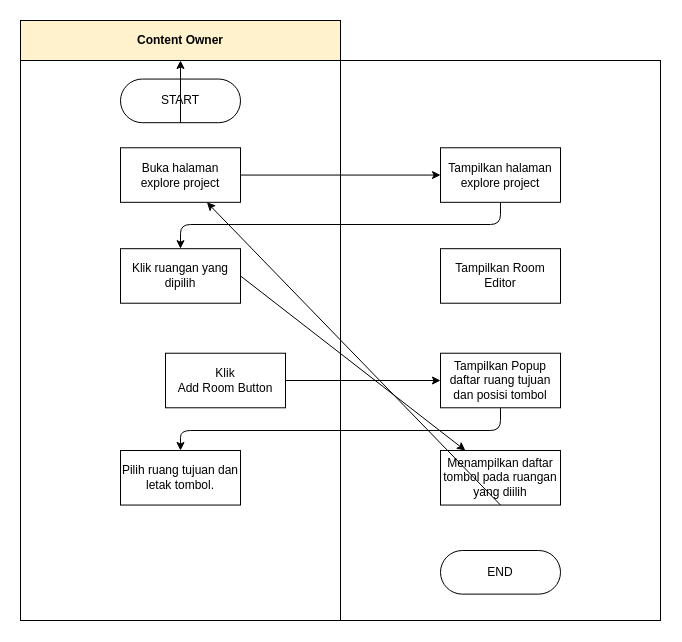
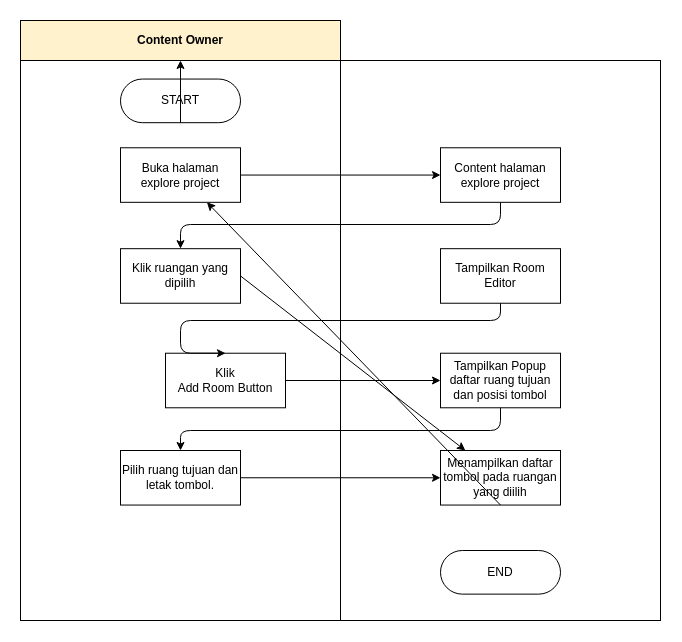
  <mxCell id="0" />
  <mxCell id="1" parent="0" />
  <mxCell id="2" value="Content Owner" style="rounded=0;whiteSpace=wrap;html=1;fontStyle=1;fillColor=#fff2cc;" parent="1" vertex="1"><mxGeometry x="20" y="20" width="320" height="40" as="geometry" /></mxCell>
  <mxCell id="3" value="" style="group" parent="1" vertex="1" connectable="0"><mxGeometry x="20" y="60" width="640" height="560" as="geometry" /></mxCell>
  <mxCell id="4" value="" style="rounded=0;whiteSpace=wrap;html=1;fontStyle=1" parent="3" vertex="1"><mxGeometry width="320" height="560" as="geometry" /></mxCell>
  <mxCell id="5" value="" style="rounded=0;whiteSpace=wrap;html=1;fontStyle=1" parent="3" vertex="1"><mxGeometry x="320" width="320" height="560" as="geometry" /></mxCell>
  <mxCell id="6" value="START" style="rounded=1;whiteSpace=wrap;html=1;arcSize=50;" parent="3" vertex="1"><mxGeometry x="100" y="18.545" width="120" height="43.636" as="geometry" /></mxCell>
  <mxCell id="7" value="Buka halaman&lt;div&gt;explore project&lt;br&gt;&lt;/div&gt;" style="rounded=0;whiteSpace=wrap;html=1;" parent="3" vertex="1"><mxGeometry x="100" y="87.273" width="120" height="54.545" as="geometry" /></mxCell>
  <mxCell id="8" value="" style="endArrow=classic;html=1;exitX=0.5;exitY=1;exitDx=0;exitDy=0;" parent="3" source="6" target="2" edge="1"><mxGeometry width="50" height="50" relative="1" as="geometry"><mxPoint x="360" y="204.0" as="sourcePoint" /><mxPoint x="410" y="149.455" as="targetPoint" /></mxGeometry></mxCell>
- <mxCell id="9" value="Tampilkan halaman&lt;div&gt;explore project&lt;br&gt;&lt;/div&gt;" style="rounded=0;whiteSpace=wrap;html=1;" parent="3" vertex="1"><mxGeometry x="420" y="87.273" width="120" height="54.545" as="geometry" /></mxCell>
+ <mxCell id="9" value="Content halaman&lt;div&gt;explore project&lt;br&gt;&lt;/div&gt;" style="rounded=0;whiteSpace=wrap;html=1;" parent="3" vertex="1"><mxGeometry x="420" y="87.273" width="120" height="54.545" as="geometry" /></mxCell>
  <mxCell id="10" value="Klik ruangan yang dipilih" style="rounded=0;whiteSpace=wrap;html=1;" parent="3" vertex="1"><mxGeometry x="100" y="188.182" width="120" height="54.545" as="geometry" /></mxCell>
  <mxCell id="11" value="" style="endArrow=classic;html=1;" parent="3" source="7" target="9" edge="1"><mxGeometry width="50" height="50" relative="1" as="geometry"><mxPoint x="360" y="196.364" as="sourcePoint" /><mxPoint x="410" y="141.818" as="targetPoint" /></mxGeometry></mxCell>
  <mxCell id="12" value="" style="endArrow=classic;html=1;entryX=0.5;entryY=0;entryDx=0;entryDy=0;edgeStyle=orthogonalEdgeStyle;exitX=0.5;exitY=1;exitDx=0;exitDy=0;" parent="3" target="10" edge="1" source="9"><mxGeometry width="50" height="50" relative="1" as="geometry"><mxPoint x="480" y="152.727" as="sourcePoint" /><mxPoint x="410" y="130.909" as="targetPoint" /><Array as="points"><mxPoint x="480" y="164" /><mxPoint x="160" y="164" /></Array></mxGeometry></mxCell>
  <mxCell id="13" value="" style="endArrow=classic;html=1;exitX=1;exitY=0.5;exitDx=0;exitDy=0;" parent="3" source="10" target="21" edge="1"><mxGeometry width="50" height="50" relative="1" as="geometry"><mxPoint x="360" y="163.636" as="sourcePoint" /><mxPoint x="430" y="245.455" as="targetPoint" /></mxGeometry></mxCell>
  <mxCell id="14" value="Tampilkan Room Editor" style="rounded=0;whiteSpace=wrap;html=1;" vertex="1" parent="3"><mxGeometry x="420" y="188.182" width="120" height="54.545" as="geometry" /></mxCell>
  <mxCell id="15" value="&lt;div&gt;Klik&lt;/div&gt;&lt;div&gt;Add Room Button&lt;/div&gt;" style="rounded=0;whiteSpace=wrap;html=1;" vertex="1" parent="3"><mxGeometry x="145" y="292.732" width="120" height="54.545" as="geometry" /></mxCell>
+ <mxCell id="16" value="" style="endArrow=classic;html=1;entryX=0.5;entryY=0;entryDx=0;entryDy=0;edgeStyle=orthogonalEdgeStyle;exitX=0.5;exitY=1;exitDx=0;exitDy=0;" edge="1" parent="3" source="14" target="15"><mxGeometry width="50" height="50" relative="1" as="geometry"><mxPoint x="490" y="151.818" as="sourcePoint" /><mxPoint x="170" y="198.182" as="targetPoint" /><Array as="points"><mxPoint x="480" y="260" /><mxPoint x="160" y="260" /></Array></mxGeometry></mxCell>
  <mxCell id="17" value="" style="endArrow=classic;html=1;exitX=1;exitY=0.5;exitDx=0;exitDy=0;entryX=0;entryY=0.5;entryDx=0;entryDy=0;" edge="1" parent="3" source="15"><mxGeometry width="50" height="50" relative="1" as="geometry"><mxPoint x="360" y="250" as="sourcePoint" /><mxPoint x="420" y="320" as="targetPoint" /></mxGeometry></mxCell>
  <mxCell id="18" value="Tampilkan Popup daftar ruang tujuan dan posisi tombol" style="rounded=0;whiteSpace=wrap;html=1;" vertex="1" parent="3"><mxGeometry x="420" y="292.732" width="120" height="54.545" as="geometry" /></mxCell>
  <mxCell id="19" value="Pilih ruang tujuan dan letak tombol." style="rounded=0;whiteSpace=wrap;html=1;" vertex="1" parent="3"><mxGeometry x="100" y="390.002" width="120" height="54.545" as="geometry" /></mxCell>
  <mxCell id="20" value="" style="endArrow=classic;html=1;entryX=0.5;entryY=0;entryDx=0;entryDy=0;edgeStyle=orthogonalEdgeStyle;exitX=0.5;exitY=1;exitDx=0;exitDy=0;" edge="1" parent="3" source="18" target="19"><mxGeometry width="50" height="50" relative="1" as="geometry"><mxPoint x="490" y="252.727" as="sourcePoint" /><mxPoint x="170" y="302.732" as="targetPoint" /><Array as="points"><mxPoint x="480" y="370" /><mxPoint x="160" y="370" /></Array></mxGeometry></mxCell>
  <mxCell id="21" value="Menampilkan daftar tombol pada ruangan yang diilih" style="rounded=0;whiteSpace=wrap;html=1;" vertex="1" parent="3"><mxGeometry x="420" y="390.002" width="120" height="54.545" as="geometry" /></mxCell>
  <mxCell id="22" value="END" style="rounded=1;whiteSpace=wrap;html=1;arcSize=50;" vertex="1" parent="3"><mxGeometry x="420" y="489.995" width="120" height="43.636" as="geometry" /></mxCell>
+ <mxCell id="23" value="" style="endArrow=classic;html=1;exitX=1;exitY=0.5;exitDx=0;exitDy=0;" edge="1" parent="3" source="19" target="21"><mxGeometry width="50" height="50" relative="1" as="geometry"><mxPoint x="360" y="350" as="sourcePoint" /><mxPoint x="410" y="300" as="targetPoint" /></mxGeometry></mxCell>
  <mxCell id="24" value="" style="endArrow=classic;html=1;exitX=0.5;exitY=1;exitDx=0;exitDy=0;" edge="1" parent="3" source="21" target="7"><mxGeometry width="50" height="50" relative="1" as="geometry"><mxPoint x="360" y="350" as="sourcePoint" /><mxPoint x="410" y="300" as="targetPoint" /></mxGeometry></mxCell>
